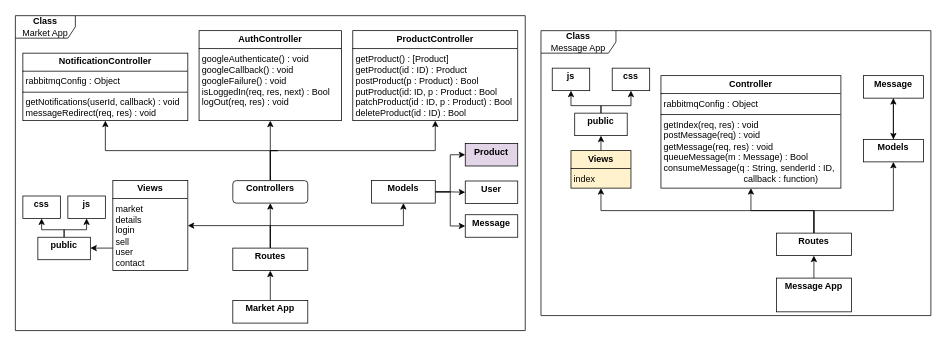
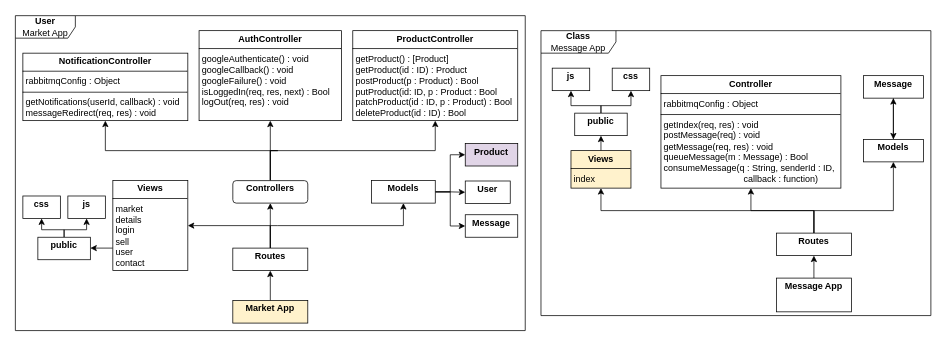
  <mxCell id="0" />
  <mxCell id="1" parent="0" />
- <mxCell id="2" value="&lt;b&gt;Class&lt;/b&gt;&lt;div&gt;Market App&lt;/div&gt;" style="shape=umlFrame;whiteSpace=wrap;html=1;pointerEvents=0;width=80;height=30;" parent="1" vertex="1"><mxGeometry x="20" y="20" width="680" height="420" as="geometry" /></mxCell>
+ <mxCell id="2" value="&lt;b&gt;User&lt;/b&gt;&lt;div&gt;Market App&lt;/div&gt;" style="shape=umlFrame;whiteSpace=wrap;html=1;pointerEvents=0;width=80;height=30;" parent="1" vertex="1"><mxGeometry x="20" y="20" width="680" height="420" as="geometry" /></mxCell>
  <mxCell id="3" style="edgeStyle=orthogonalEdgeStyle;rounded=0;orthogonalLoop=1;jettySize=auto;html=1;exitX=0;exitY=0.75;exitDx=0;exitDy=0;entryX=1;entryY=0.5;entryDx=0;entryDy=0;" parent="1" source="4" target="26" edge="1"><mxGeometry relative="1" as="geometry" /></mxCell>
  <mxCell id="4" value="&lt;p style=&quot;margin:0px;margin-top:4px;text-align:center;&quot;&gt;&lt;b&gt;Views&lt;/b&gt;&lt;/p&gt;&lt;hr size=&quot;1&quot; style=&quot;border-style:solid;&quot;&gt;&lt;p style=&quot;margin:0px;margin-left:4px;&quot;&gt;market&lt;/p&gt;&lt;p style=&quot;margin:0px;margin-left:4px;&quot;&gt;details&lt;/p&gt;&lt;p style=&quot;margin:0px;margin-left:4px;&quot;&gt;login&lt;/p&gt;&lt;p style=&quot;margin:0px;margin-left:4px;&quot;&gt;sell&lt;/p&gt;&lt;p style=&quot;margin:0px;margin-left:4px;&quot;&gt;user&lt;/p&gt;&lt;p style=&quot;margin:0px;margin-left:4px;&quot;&gt;contact&lt;/p&gt;&lt;p style=&quot;margin:0px;margin-left:4px;&quot;&gt;&lt;br&gt;&lt;/p&gt;" style="verticalAlign=top;align=left;overflow=fill;html=1;whiteSpace=wrap;" parent="1" vertex="1"><mxGeometry x="150" y="240" width="100" height="120" as="geometry" /></mxCell>
  <mxCell id="5" style="edgeStyle=orthogonalEdgeStyle;rounded=0;orthogonalLoop=1;jettySize=auto;html=1;exitX=0.5;exitY=0;exitDx=0;exitDy=0;entryX=0.5;entryY=1;entryDx=0;entryDy=0;" parent="1" source="8" target="17" edge="1"><mxGeometry relative="1" as="geometry" /></mxCell>
  <mxCell id="6" style="edgeStyle=orthogonalEdgeStyle;rounded=0;orthogonalLoop=1;jettySize=auto;html=1;exitX=0.5;exitY=0;exitDx=0;exitDy=0;entryX=0.5;entryY=1;entryDx=0;entryDy=0;" parent="1" source="8" target="18" edge="1"><mxGeometry relative="1" as="geometry" /></mxCell>
  <mxCell id="7" style="edgeStyle=orthogonalEdgeStyle;rounded=0;orthogonalLoop=1;jettySize=auto;html=1;exitX=0.5;exitY=0;exitDx=0;exitDy=0;entryX=0.5;entryY=1;entryDx=0;entryDy=0;" parent="1" source="8" target="23" edge="1"><mxGeometry relative="1" as="geometry"><mxPoint x="145" y="160" as="targetPoint" /><Array as="points"><mxPoint x="370" y="200" /><mxPoint x="150" y="200" /></Array></mxGeometry></mxCell>
  <mxCell id="8" value="&lt;p style=&quot;margin:0px;margin-top:4px;text-align:center;&quot;&gt;&lt;b&gt;Controllers&lt;/b&gt;&lt;/p&gt;" style="verticalAlign=top;align=left;overflow=fill;html=1;whiteSpace=wrap;rounded=1;" parent="1" vertex="1"><mxGeometry x="310" y="240" width="100" height="30" as="geometry" /></mxCell>
  <mxCell id="9" style="edgeStyle=orthogonalEdgeStyle;rounded=0;orthogonalLoop=1;jettySize=auto;html=1;exitX=1;exitY=0.5;exitDx=0;exitDy=0;entryX=0;entryY=0.5;entryDx=0;entryDy=0;" parent="1" source="12" target="19" edge="1"><mxGeometry relative="1" as="geometry"><Array as="points"><mxPoint x="600" y="255" /><mxPoint x="600" y="206" /></Array></mxGeometry></mxCell>
  <mxCell id="10" style="edgeStyle=orthogonalEdgeStyle;rounded=0;orthogonalLoop=1;jettySize=auto;html=1;exitX=1;exitY=0.5;exitDx=0;exitDy=0;entryX=0;entryY=0.5;entryDx=0;entryDy=0;" parent="1" source="12" target="20" edge="1"><mxGeometry relative="1" as="geometry" /></mxCell>
  <mxCell id="11" style="edgeStyle=orthogonalEdgeStyle;rounded=0;orthogonalLoop=1;jettySize=auto;html=1;exitX=1;exitY=0.5;exitDx=0;exitDy=0;entryX=0;entryY=0.5;entryDx=0;entryDy=0;" parent="1" source="12" target="21" edge="1"><mxGeometry relative="1" as="geometry"><Array as="points"><mxPoint x="600" y="255" /><mxPoint x="600" y="300" /></Array></mxGeometry></mxCell>
  <mxCell id="12" value="&lt;p style=&quot;margin:0px;margin-top:4px;text-align:center;&quot;&gt;&lt;b&gt;Models&lt;/b&gt;&lt;/p&gt;" style="verticalAlign=top;align=left;overflow=fill;html=1;whiteSpace=wrap;" parent="1" vertex="1"><mxGeometry x="495" y="240" width="85" height="30" as="geometry" /></mxCell>
  <mxCell id="13" style="edgeStyle=orthogonalEdgeStyle;rounded=0;orthogonalLoop=1;jettySize=auto;html=1;exitX=0.5;exitY=0;exitDx=0;exitDy=0;entryX=0.5;entryY=1;entryDx=0;entryDy=0;" parent="1" source="16" target="12" edge="1"><mxGeometry relative="1" as="geometry"><Array as="points"><mxPoint x="370" y="300" /><mxPoint x="538" y="300" /><mxPoint x="538" y="270" /></Array></mxGeometry></mxCell>
  <mxCell id="14" style="edgeStyle=orthogonalEdgeStyle;rounded=0;orthogonalLoop=1;jettySize=auto;html=1;exitX=0.5;exitY=0;exitDx=0;exitDy=0;entryX=0.5;entryY=1;entryDx=0;entryDy=0;" parent="1" source="16" target="8" edge="1"><mxGeometry relative="1" as="geometry" /></mxCell>
  <mxCell id="15" style="edgeStyle=orthogonalEdgeStyle;rounded=0;orthogonalLoop=1;jettySize=auto;html=1;exitX=0.5;exitY=0;exitDx=0;exitDy=0;entryX=1;entryY=0.5;entryDx=0;entryDy=0;" parent="1" source="16" target="4" edge="1"><mxGeometry relative="1" as="geometry"><mxPoint x="210" y="270" as="targetPoint" /></mxGeometry></mxCell>
  <mxCell id="16" value="&lt;p style=&quot;margin:0px;margin-top:4px;text-align:center;&quot;&gt;&lt;b&gt;Routes&lt;/b&gt;&lt;/p&gt;" style="verticalAlign=top;align=left;overflow=fill;html=1;whiteSpace=wrap;" parent="1" vertex="1"><mxGeometry x="310" y="330" width="100" height="30" as="geometry" /></mxCell>
  <mxCell id="17" value="&lt;p style=&quot;margin:0px;margin-top:4px;text-align:center;&quot;&gt;&lt;b&gt;ProductController&lt;/b&gt;&lt;/p&gt;&lt;hr size=&quot;1&quot; style=&quot;border-style:solid;&quot;&gt;&lt;p style=&quot;margin:0px;margin-left:4px;&quot;&gt;getProduct() : [Product]&lt;/p&gt;&lt;p style=&quot;margin:0px;margin-left:4px;&quot;&gt;getProduct(id : ID) : Product&lt;/p&gt;&lt;p style=&quot;margin:0px;margin-left:4px;&quot;&gt;postProduct(p : Product) : Bool&lt;/p&gt;&lt;p style=&quot;margin:0px;margin-left:4px;&quot;&gt;putProduct(id: ID, p : Product : Bool&lt;/p&gt;&lt;p style=&quot;margin:0px;margin-left:4px;&quot;&gt;patchProduct(id : ID, p : Product) : Bool&lt;/p&gt;&lt;p style=&quot;margin:0px;margin-left:4px;&quot;&gt;deleteProduct(id : ID) : Bool&lt;/p&gt;&lt;p style=&quot;margin:0px;margin-left:4px;&quot;&gt;&lt;br&gt;&lt;/p&gt;" style="verticalAlign=top;align=left;overflow=fill;html=1;whiteSpace=wrap;" parent="1" vertex="1"><mxGeometry x="470" y="40" width="220" height="120" as="geometry" /></mxCell>
  <mxCell id="18" value="&lt;p style=&quot;margin:0px;margin-top:4px;text-align:center;&quot;&gt;&lt;b&gt;AuthController&lt;/b&gt;&lt;/p&gt;&lt;hr size=&quot;1&quot; style=&quot;border-style:solid;&quot;&gt;&lt;p style=&quot;margin:0px;margin-left:4px;&quot;&gt;googleAuthenticate() : void&lt;/p&gt;&lt;p style=&quot;margin:0px;margin-left:4px;&quot;&gt;googleCallback() : void&lt;/p&gt;&lt;p style=&quot;margin:0px;margin-left:4px;&quot;&gt;googleFailure() : void&lt;/p&gt;&lt;p style=&quot;margin:0px;margin-left:4px;&quot;&gt;isLoggedIn(req, res, next) : Bool&lt;/p&gt;&lt;p style=&quot;margin:0px;margin-left:4px;&quot;&gt;logOut(req, res) : void&lt;/p&gt;" style="verticalAlign=top;align=left;overflow=fill;html=1;whiteSpace=wrap;" parent="1" vertex="1"><mxGeometry x="265" y="40" width="190" height="120" as="geometry" /></mxCell>
  <mxCell id="19" value="&lt;p style=&quot;margin:0px;margin-top:4px;text-align:center;&quot;&gt;&lt;b&gt;Product&lt;/b&gt;&lt;/p&gt;" style="verticalAlign=top;align=left;overflow=fill;html=1;whiteSpace=wrap;fillColor=#e1d5e7;" parent="1" vertex="1"><mxGeometry x="620" y="190.5" width="70" height="30" as="geometry" /></mxCell>
- <mxCell id="20" value="&lt;p style=&quot;margin:0px;margin-top:4px;text-align:center;&quot;&gt;&lt;b&gt;User&lt;/b&gt;&lt;/p&gt;" style="verticalAlign=top;align=left;overflow=fill;html=1;whiteSpace=wrap;" parent="1" vertex="1"><mxGeometry x="620" y="240.5" width="70" height="30" as="geometry" /></mxCell>
+ <mxCell id="20" value="&lt;p style=&quot;margin:0px;margin-top:4px;text-align:center;&quot;&gt;&lt;b&gt;User&lt;/b&gt;&lt;/p&gt;" style="verticalAlign=top;align=left;overflow=fill;html=1;whiteSpace=wrap;" parent="1" vertex="1"><mxGeometry x="620" y="240.5" width="60" height="30" as="geometry" /></mxCell>
  <mxCell id="21" value="&lt;p style=&quot;margin:0px;margin-top:4px;text-align:center;&quot;&gt;&lt;b&gt;Message&lt;/b&gt;&lt;/p&gt;" style="verticalAlign=top;align=left;overflow=fill;html=1;whiteSpace=wrap;" parent="1" vertex="1"><mxGeometry x="620" y="285.5" width="70" height="30" as="geometry" /></mxCell>
  <mxCell id="22" style="edgeStyle=orthogonalEdgeStyle;rounded=0;orthogonalLoop=1;jettySize=auto;html=1;exitX=0.5;exitY=1;exitDx=0;exitDy=0;" parent="1" source="21" target="21" edge="1"><mxGeometry relative="1" as="geometry" /></mxCell>
  <mxCell id="23" value="&lt;p style=&quot;margin:0px;margin-top:4px;text-align:center;&quot;&gt;&lt;b&gt;NotificationController&lt;/b&gt;&lt;/p&gt;&lt;hr size=&quot;1&quot; style=&quot;border-style:solid;&quot;&gt;&lt;p style=&quot;margin:0px;margin-left:4px;&quot;&gt;rabbitmqConfig : Object&lt;/p&gt;&lt;hr size=&quot;1&quot; style=&quot;border-style:solid;&quot;&gt;&lt;p style=&quot;margin:0px;margin-left:4px;&quot;&gt;&lt;span style=&quot;background-color: initial;&quot;&gt;getNotifications(userId, callback) : void&lt;/span&gt;&lt;/p&gt;&lt;p style=&quot;margin: 0px 0px 0px 4px;&quot;&gt;messageRedirect(req, res) : void&lt;/p&gt;" style="verticalAlign=top;align=left;overflow=fill;html=1;whiteSpace=wrap;" parent="1" vertex="1"><mxGeometry x="30" y="70" width="220" height="90" as="geometry" /></mxCell>
  <mxCell id="24" style="edgeStyle=orthogonalEdgeStyle;rounded=0;orthogonalLoop=1;jettySize=auto;html=1;exitX=0.5;exitY=0;exitDx=0;exitDy=0;entryX=0.5;entryY=1;entryDx=0;entryDy=0;" parent="1" source="26" target="27" edge="1"><mxGeometry relative="1" as="geometry"><Array as="points"><mxPoint x="85" y="305.5" /><mxPoint x="55" y="305.5" /></Array></mxGeometry></mxCell>
  <mxCell id="25" style="edgeStyle=orthogonalEdgeStyle;rounded=0;orthogonalLoop=1;jettySize=auto;html=1;exitX=0.5;exitY=0;exitDx=0;exitDy=0;entryX=0.5;entryY=1;entryDx=0;entryDy=0;" parent="1" source="26" target="28" edge="1"><mxGeometry relative="1" as="geometry"><Array as="points"><mxPoint x="85" y="305.5" /><mxPoint x="115" y="305.5" /></Array></mxGeometry></mxCell>
  <mxCell id="26" value="&lt;p style=&quot;margin:0px;margin-top:4px;text-align:center;&quot;&gt;&lt;b&gt;public&lt;/b&gt;&lt;/p&gt;" style="verticalAlign=top;align=left;overflow=fill;html=1;whiteSpace=wrap;" parent="1" vertex="1"><mxGeometry x="50" y="315.5" width="70" height="30" as="geometry" /></mxCell>
  <mxCell id="27" value="&lt;p style=&quot;margin:0px;margin-top:4px;text-align:center;&quot;&gt;&lt;b&gt;css&lt;/b&gt;&lt;/p&gt;" style="verticalAlign=top;align=left;overflow=fill;html=1;whiteSpace=wrap;" parent="1" vertex="1"><mxGeometry x="30" y="260.5" width="50" height="30" as="geometry" /></mxCell>
  <mxCell id="28" value="&lt;p style=&quot;margin:0px;margin-top:4px;text-align:center;&quot;&gt;&lt;b&gt;js&lt;/b&gt;&lt;/p&gt;" style="verticalAlign=top;align=left;overflow=fill;html=1;whiteSpace=wrap;" parent="1" vertex="1"><mxGeometry x="90" y="260.5" width="50" height="30" as="geometry" /></mxCell>
  <mxCell id="29" style="edgeStyle=orthogonalEdgeStyle;rounded=0;orthogonalLoop=1;jettySize=auto;html=1;exitX=0.5;exitY=0;exitDx=0;exitDy=0;entryX=0.5;entryY=1;entryDx=0;entryDy=0;" parent="1" source="30" target="16" edge="1"><mxGeometry relative="1" as="geometry" /></mxCell>
- <mxCell id="30" value="&lt;p style=&quot;margin:0px;margin-top:4px;text-align:center;&quot;&gt;&lt;b&gt;Market App&lt;/b&gt;&lt;/p&gt;" style="verticalAlign=top;align=left;overflow=fill;html=1;whiteSpace=wrap;" parent="1" vertex="1"><mxGeometry x="310" y="400" width="100" height="30" as="geometry" /></mxCell>
+ <mxCell id="30" value="&lt;p style=&quot;margin:0px;margin-top:4px;text-align:center;&quot;&gt;&lt;b&gt;Market App&lt;/b&gt;&lt;/p&gt;" style="verticalAlign=top;align=left;overflow=fill;html=1;whiteSpace=wrap;fillColor=#fff2cc;" parent="1" vertex="1"><mxGeometry x="310" y="400" width="100" height="30" as="geometry" /></mxCell>
  <mxCell id="31" value="&lt;b&gt;Class&lt;/b&gt;&lt;div&gt;Message App&lt;/div&gt;" style="shape=umlFrame;whiteSpace=wrap;html=1;pointerEvents=0;width=100;height=30;" vertex="1" parent="1"><mxGeometry x="721" y="40" width="520" height="380" as="geometry" /></mxCell>
  <mxCell id="32" style="edgeStyle=orthogonalEdgeStyle;rounded=0;orthogonalLoop=1;jettySize=auto;html=1;exitX=0.5;exitY=0;exitDx=0;exitDy=0;entryX=0.5;entryY=1;entryDx=0;entryDy=0;" edge="1" parent="1" source="33" target="45"><mxGeometry relative="1" as="geometry" /></mxCell>
  <mxCell id="33" value="&lt;p style=&quot;margin:0px;margin-top:4px;text-align:center;&quot;&gt;&lt;b&gt;Views&lt;/b&gt;&lt;/p&gt;&lt;hr size=&quot;1&quot; style=&quot;border-style:solid;&quot;&gt;&lt;p style=&quot;margin:0px;margin-left:4px;&quot;&gt;index&lt;/p&gt;&lt;p style=&quot;margin:0px;margin-left:4px;&quot;&gt;&lt;br&gt;&lt;/p&gt;" style="verticalAlign=top;align=left;overflow=fill;html=1;whiteSpace=wrap;fillColor=#fff2cc;" vertex="1" parent="1"><mxGeometry x="761" y="200" width="80" height="50" as="geometry" /></mxCell>
  <mxCell id="34" style="edgeStyle=orthogonalEdgeStyle;rounded=0;orthogonalLoop=1;jettySize=auto;html=1;exitX=0.5;exitY=0;exitDx=0;exitDy=0;entryX=0.5;entryY=1;entryDx=0;entryDy=0;" edge="1" parent="1" source="35" target="41"><mxGeometry relative="1" as="geometry" /></mxCell>
  <mxCell id="35" value="&lt;p style=&quot;margin:0px;margin-top:4px;text-align:center;&quot;&gt;&lt;b&gt;Models&lt;/b&gt;&lt;/p&gt;" style="verticalAlign=top;align=left;overflow=fill;html=1;whiteSpace=wrap;" vertex="1" parent="1"><mxGeometry x="1151" y="185" width="80" height="30" as="geometry" /></mxCell>
  <mxCell id="36" style="edgeStyle=orthogonalEdgeStyle;rounded=0;orthogonalLoop=1;jettySize=auto;html=1;exitX=0.5;exitY=0;exitDx=0;exitDy=0;entryX=0.5;entryY=1;entryDx=0;entryDy=0;" edge="1" parent="1" source="39" target="35"><mxGeometry relative="1" as="geometry"><Array as="points"><mxPoint x="1085" y="280" /><mxPoint x="1191" y="280" /></Array></mxGeometry></mxCell>
  <mxCell id="37" style="edgeStyle=orthogonalEdgeStyle;rounded=0;orthogonalLoop=1;jettySize=auto;html=1;exitX=0.5;exitY=0;exitDx=0;exitDy=0;entryX=0.5;entryY=1;entryDx=0;entryDy=0;" edge="1" parent="1" source="39" target="50"><mxGeometry relative="1" as="geometry"><mxPoint x="1041" y="200" as="targetPoint" /></mxGeometry></mxCell>
  <mxCell id="38" style="edgeStyle=orthogonalEdgeStyle;rounded=0;orthogonalLoop=1;jettySize=auto;html=1;exitX=0.5;exitY=0;exitDx=0;exitDy=0;entryX=0.5;entryY=1;entryDx=0;entryDy=0;" edge="1" parent="1" source="39" target="33"><mxGeometry relative="1" as="geometry"><mxPoint x="881" y="200" as="targetPoint" /><Array as="points"><mxPoint x="1085" y="280" /><mxPoint x="801" y="280" /></Array></mxGeometry></mxCell>
  <mxCell id="39" value="&lt;p style=&quot;margin:0px;margin-top:4px;text-align:center;&quot;&gt;&lt;b&gt;Routes&lt;/b&gt;&lt;/p&gt;" style="verticalAlign=top;align=left;overflow=fill;html=1;whiteSpace=wrap;" vertex="1" parent="1"><mxGeometry x="1035" y="310" width="100" height="30" as="geometry" /></mxCell>
  <mxCell id="40" value="" style="edgeStyle=orthogonalEdgeStyle;rounded=0;orthogonalLoop=1;jettySize=auto;html=1;" edge="1" parent="1" source="41" target="35"><mxGeometry relative="1" as="geometry" /></mxCell>
  <mxCell id="41" value="&lt;p style=&quot;margin:0px;margin-top:4px;text-align:center;&quot;&gt;&lt;b&gt;Message&lt;/b&gt;&lt;/p&gt;" style="verticalAlign=top;align=left;overflow=fill;html=1;whiteSpace=wrap;" vertex="1" parent="1"><mxGeometry x="1151" y="100" width="80" height="30" as="geometry" /></mxCell>
  <mxCell id="42" style="edgeStyle=orthogonalEdgeStyle;rounded=0;orthogonalLoop=1;jettySize=auto;html=1;exitX=0.5;exitY=1;exitDx=0;exitDy=0;" edge="1" parent="1" source="41" target="41"><mxGeometry relative="1" as="geometry" /></mxCell>
  <mxCell id="43" style="edgeStyle=orthogonalEdgeStyle;rounded=0;orthogonalLoop=1;jettySize=auto;html=1;exitX=0.5;exitY=0;exitDx=0;exitDy=0;entryX=0.5;entryY=1;entryDx=0;entryDy=0;" edge="1" parent="1" source="45" target="46"><mxGeometry relative="1" as="geometry"><Array as="points"><mxPoint x="801" y="140" /><mxPoint x="841" y="140" /></Array></mxGeometry></mxCell>
  <mxCell id="44" style="edgeStyle=orthogonalEdgeStyle;rounded=0;orthogonalLoop=1;jettySize=auto;html=1;exitX=0.5;exitY=0;exitDx=0;exitDy=0;entryX=0.5;entryY=1;entryDx=0;entryDy=0;" edge="1" parent="1" source="45" target="47"><mxGeometry relative="1" as="geometry"><Array as="points"><mxPoint x="801" y="140" /><mxPoint x="761" y="140" /></Array></mxGeometry></mxCell>
  <mxCell id="45" value="&lt;p style=&quot;margin:0px;margin-top:4px;text-align:center;&quot;&gt;&lt;b&gt;public&lt;/b&gt;&lt;/p&gt;" style="verticalAlign=top;align=left;overflow=fill;html=1;whiteSpace=wrap;" vertex="1" parent="1"><mxGeometry x="766" y="150" width="70" height="30" as="geometry" /></mxCell>
  <mxCell id="46" value="&lt;p style=&quot;margin:0px;margin-top:4px;text-align:center;&quot;&gt;&lt;b&gt;css&lt;/b&gt;&lt;/p&gt;" style="verticalAlign=top;align=left;overflow=fill;html=1;whiteSpace=wrap;" vertex="1" parent="1"><mxGeometry x="816" y="90" width="50" height="30" as="geometry" /></mxCell>
  <mxCell id="47" value="&lt;p style=&quot;margin:0px;margin-top:4px;text-align:center;&quot;&gt;&lt;b&gt;js&lt;/b&gt;&lt;/p&gt;" style="verticalAlign=top;align=left;overflow=fill;html=1;whiteSpace=wrap;" vertex="1" parent="1"><mxGeometry x="736" y="90" width="50" height="30" as="geometry" /></mxCell>
  <mxCell id="48" style="edgeStyle=orthogonalEdgeStyle;rounded=0;orthogonalLoop=1;jettySize=auto;html=1;exitX=0.5;exitY=0;exitDx=0;exitDy=0;entryX=0.5;entryY=1;entryDx=0;entryDy=0;" edge="1" parent="1" source="49" target="39"><mxGeometry relative="1" as="geometry" /></mxCell>
  <mxCell id="49" value="&lt;p style=&quot;margin:0px;margin-top:4px;text-align:center;&quot;&gt;&lt;b&gt;Message App&lt;/b&gt;&lt;/p&gt;" style="verticalAlign=top;align=left;overflow=fill;html=1;whiteSpace=wrap;" vertex="1" parent="1"><mxGeometry x="1035" y="370" width="100" height="45" as="geometry" /></mxCell>
  <mxCell id="50" value="&lt;p style=&quot;margin:0px;margin-top:4px;text-align:center;&quot;&gt;&lt;b&gt;Controller&lt;/b&gt;&lt;/p&gt;&lt;hr size=&quot;1&quot; style=&quot;border-style:solid;&quot;&gt;&lt;p style=&quot;margin:0px;margin-left:4px;&quot;&gt;rabbitmqConfig : Object&lt;/p&gt;&lt;hr size=&quot;1&quot; style=&quot;border-style:solid;&quot;&gt;&lt;p style=&quot;margin:0px;margin-left:4px;&quot;&gt;getIndex(req, res) : void&lt;/p&gt;&lt;p style=&quot;margin:0px;margin-left:4px;&quot;&gt;postMessage(req) : void&lt;/p&gt;&lt;p style=&quot;margin:0px;margin-left:4px;&quot;&gt;getMessage(req, res) : void&lt;/p&gt;&lt;p style=&quot;margin:0px;margin-left:4px;&quot;&gt;queueMessage(m : Message) : Bool&lt;/p&gt;&lt;p style=&quot;margin:0px;margin-left:4px;&quot;&gt;consumeMessage(q : String, senderId : ID,&amp;nbsp; &amp;nbsp; &amp;nbsp; &amp;nbsp; &amp;nbsp; &amp;nbsp; &amp;nbsp; &amp;nbsp; &amp;nbsp; &amp;nbsp; &amp;nbsp; &amp;nbsp; &amp;nbsp; &amp;nbsp; &amp;nbsp; &amp;nbsp; &amp;nbsp; callback : function)&lt;/p&gt;&lt;p style=&quot;margin:0px;margin-left:4px;&quot;&gt;&lt;br&gt;&lt;/p&gt;" style="verticalAlign=top;align=left;overflow=fill;html=1;whiteSpace=wrap;" vertex="1" parent="1"><mxGeometry x="881" y="100" width="240" height="150" as="geometry" /></mxCell>
